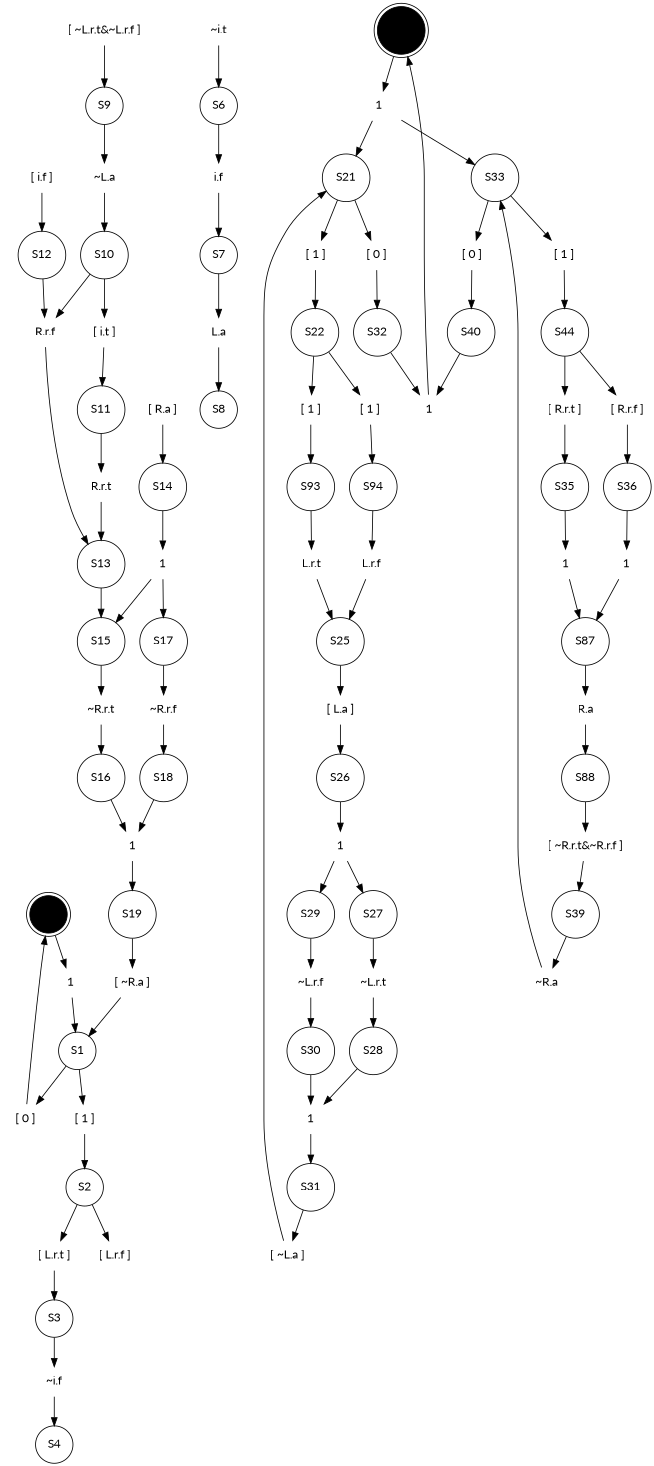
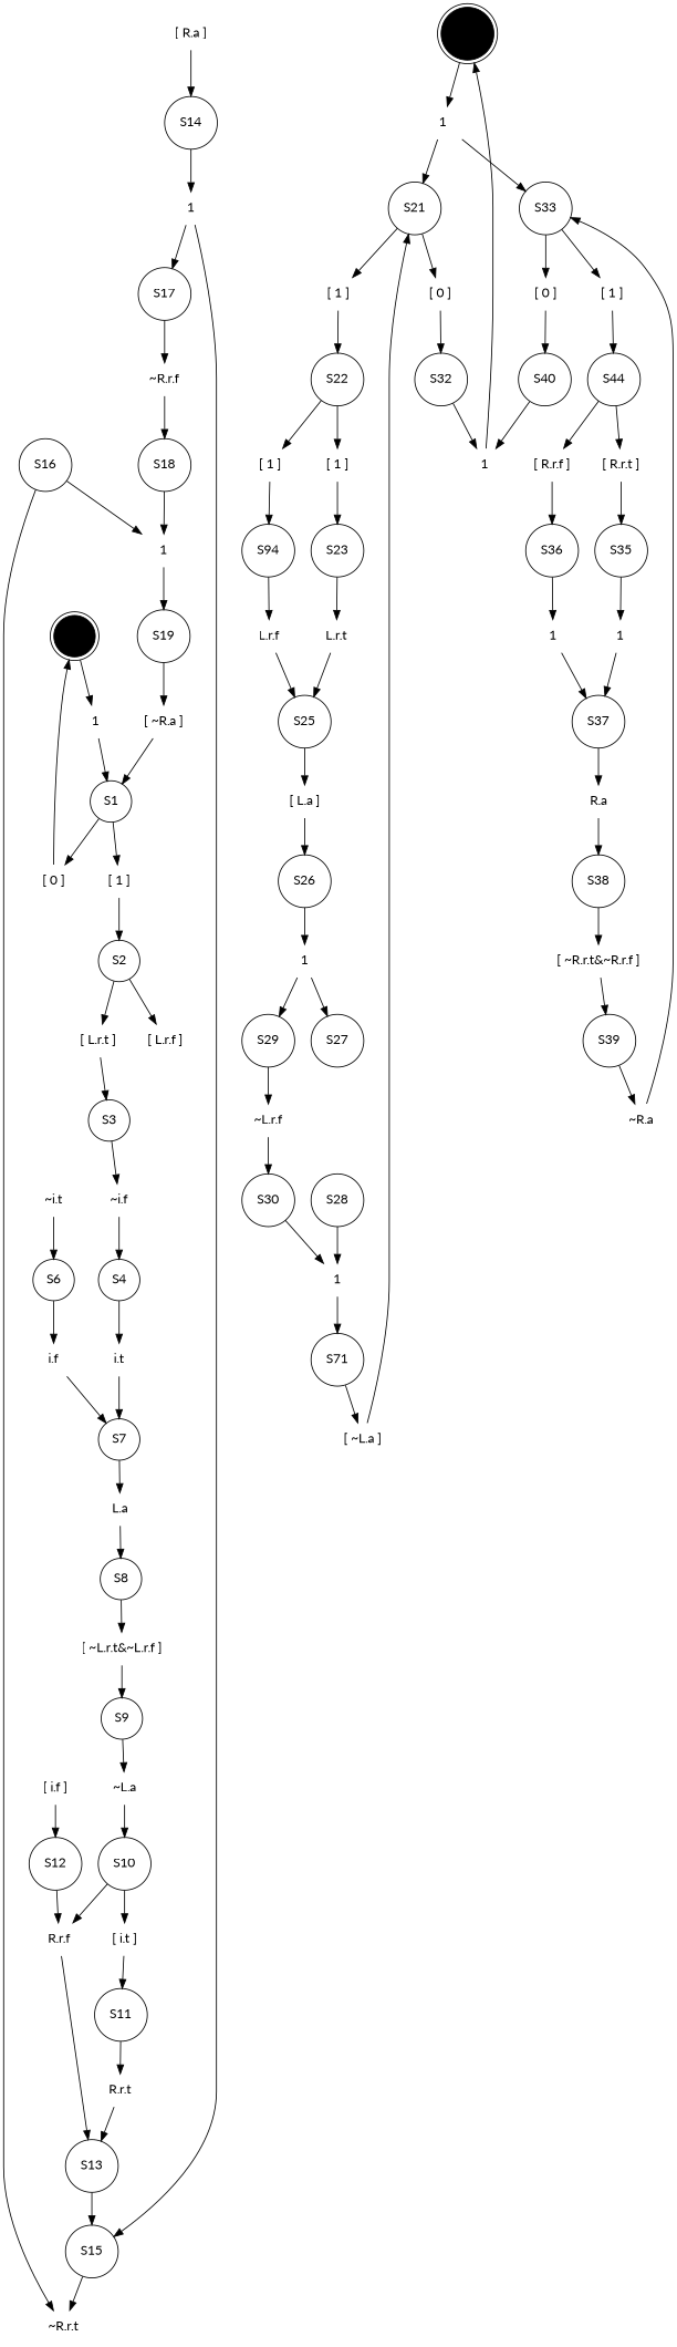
  digraph {
    fontname=Lato
    node [fontname=Lato shape=plaintext]
    edge [fontname=Lato]
    S0 [fillcolor="#000000" peripheries=2 shape=circle style=filled width=0.15]
    n2 [label=1]
    S1 [shape=circle width=0.25]
    n4 [label="[ 1 ]"]
    n5 [label="[ 0 ]"]
    S2 [shape=circle width=0.25]
    n7 [label="[ L.r.t ]"]
    n8 [label="[ L.r.f ]"]
    S3 [shape=circle width=0.25]
    n10 [label="~i.f"]
    S4 [shape=circle width=0.25]
+   n12 [label="i.t"]
    S7 [shape=circle width=0.25]
    n14 [label="~i.t"]
    S6 [shape=circle width=0.25]
    n16 [label="i.f"]
    n17 [label="L.a"]
    S8 [shape=circle width=0.25]
    n19 [label="[ ~L.r.t&~L.r.f ]"]
    S9 [shape=circle width=0.25]
    n21 [label="~L.a"]
    S10 [shape=circle width=0.25]
    n23 [label="[ i.t ]"]
    n24 [label="[ i.f ]"]
    S11 [shape=circle width=0.25]
    n26 [label="R.r.t"]
    S13 [shape=circle width=0.25]
    S12 [shape=circle width=0.25]
    n29 [label="R.r.f"]
    n30 [label="[ R.a ]"]
    S14 [shape=circle width=0.25]
    n32 [label=1]
    S15 [shape=circle width=0.25]
    S17 [shape=circle width=0.25]
    n35 [label="~R.r.t"]
    S16 [shape=circle width=0.25]
    n37 [label=1]
    n38 [label="~R.r.f"]
    S18 [shape=circle width=0.25]
    S19 [shape=circle width=0.25]
    n41 [label="[ ~R.a ]"]
    S20 [fillcolor="#000000" peripheries=2 shape=circle style=filled width=0.15]
    n43 [label=1]
    S21 [shape=circle width=0.25]
    S33 [shape=circle width=0.25]
    n46 [label="[ 1 ]"]
    n47 [label="[ 0 ]"]
    S22 [shape=circle width=0.25]
    n49 [label="[ 1 ]"]
    n50 [label="[ 1 ]"]
-   S23 [shape=circle width=0.25 label=S93]
+   S23 [shape=circle width=0.25]
    n52 [label="L.r.t"]
    S25 [shape=circle width=0.25]
    n54 [label=S94 shape=circle width=0.25]
    n55 [label="L.r.f"]
    n56 [label="[ L.a ]"]
    S26 [shape=circle width=0.25]
    n58 [label=1]
    S27 [shape=circle width=0.25]
    S29 [shape=circle width=0.25]
-   n61 [label="~L.r.t"]
    S28 [shape=circle width=0.25]
    n63 [label=1]
    n64 [label="~L.r.f"]
    S30 [shape=circle width=0.25]
-   S31 [shape=circle width=0.25]
+   S31 [shape=circle width=0.25 label=S71]
    n67 [label="[ ~L.a ]"]
    S32 [shape=circle width=0.25]
    n69 [label=1]
    n70 [label="[ 1 ]"]
    n71 [label="[ 0 ]"]
    n72 [label=S44 shape=circle width=0.25]
    n73 [label="[ R.r.t ]"]
    n74 [label="[ R.r.f ]"]
    S35 [shape=circle width=0.25]
    n76 [label=1]
-   S37 [shape=circle width=0.25 label=S87]
+   S37 [shape=circle width=0.25]
    S36 [shape=circle width=0.25]
    n79 [label=1]
    n80 [label="R.a"]
-   S38 [shape=circle width=0.25 label=S88]
+   S38 [shape=circle width=0.25]
    n82 [label="[ ~R.r.t&~R.r.f ]"]
    S39 [shape=circle width=0.25]
    n84 [label="~R.a"]
    S40 [shape=circle width=0.25]
    subgraph sub_1 {
      elaborate=true
      reset="~L.r.t&~L.r.f&~L.a&~R.r.t&~R.r.f&~R.a&~i.t&~i.f"
      type=local
      variables="L.r.t,L.r.f,L.a,R.r.t,R.r.f,R.a,i.t,i.f"
      S0
      n2
      S1
      n4
      n5
      S2
      n7
      n8
      S3
      n10
      S4
+     n12
      S7
      n14
      S6
      n16
      n17
      S8
      n19
      S9
      n21
      S10
      n23
      n24
      S11
      n26
      S13
      S12
      n29
      n30
      S14
      n32
      S15
      S17
      n35
      S16
      n37
      n38
      S18
      S19
      n41
    }
    subgraph sub_2 {
      elaborate=false
      reset="~L.r.t&~L.r.f&~L.a&~R.r.t&~R.r.f&~R.a&~i.t&~i.f"
      type=remote
      variables="L.r.t,L.r.f,L.a,R.r.t,R.r.f,R.a,_var0.t,_var0.f,_var1.t,_var1.f"
      S20
      n43
      S21
      S33
      n46
      n47
      S22
      n49
      n50
      S23
      n52
      S25
      n54
      n55
      n56
      S26
      n58
      S27
      S29
-     n61
      S28
      n63
      n64
      S30
      S31
      n67
      S32
      n69
      n70
      n71
      n72
      n73
      n74
      S35
      n76
      S37
      S36
      n79
      n80
      S38
      n82
      S39
      n84
      S40
    }
    S0 -> n2
    n2 -> S1
    S1 -> n4
    S1 -> n5
    n4 -> S2
    n5 -> S0
    S2 -> n7
    S2 -> n8
    n7 -> S3
    S3 -> n10
    n10 -> S4
+   S4 -> n12
+   n12 -> S7
    S7 -> n17
    n14 -> S6
    S6 -> n16
    n16 -> S7
    n17 -> S8
+   S8 -> n19
    n19 -> S9
    S9 -> n21
    n21 -> S10
    S10 -> n23
    S10 -> n29
    n23 -> S11
    n24 -> S12
    S11 -> n26
    n26 -> S13
    S13 -> S15
    S12 -> n29
    n29 -> S13
    n30 -> S14
    S14 -> n32
    n32 -> S15
    n32 -> S17
    S15 -> n35
    S17 -> n38
-   n35 -> S16
+   S16 -> n35
    S16 -> n37
    n37 -> S19
    n38 -> S18
    S18 -> n37
    S19 -> n41
    n41 -> S1
    S20 -> n43
    n43 -> S21
    n43 -> S33
    S21 -> n46
    S21 -> n47
    S33 -> n70
    S33 -> n71
    n46 -> S22
    n47 -> S32
    S22 -> n49
    S22 -> n50
    n49 -> S23
    n50 -> n54
    S23 -> n52
    n52 -> S25
    S25 -> n56
    n54 -> n55
    n55 -> S25
    n56 -> S26
    S26 -> n58
    n58 -> S27
    n58 -> S29
-   S27 -> n61
    S29 -> n64
-   n61 -> S28
    S28 -> n63
    n63 -> S31
    n64 -> S30
    S30 -> n63
    S31 -> n67
    n67 -> S21
    S32 -> n69
    n69 -> S20
    n70 -> n72
    n71 -> S40
    n72 -> n73
    n72 -> n74
    n73 -> S35
    n74 -> S36
    S35 -> n76
    n76 -> S37
    S37 -> n80
    S36 -> n79
    n79 -> S37
    n80 -> S38
    S38 -> n82
    n82 -> S39
    S39 -> n84
    n84 -> S33
    S40 -> n69
  }
